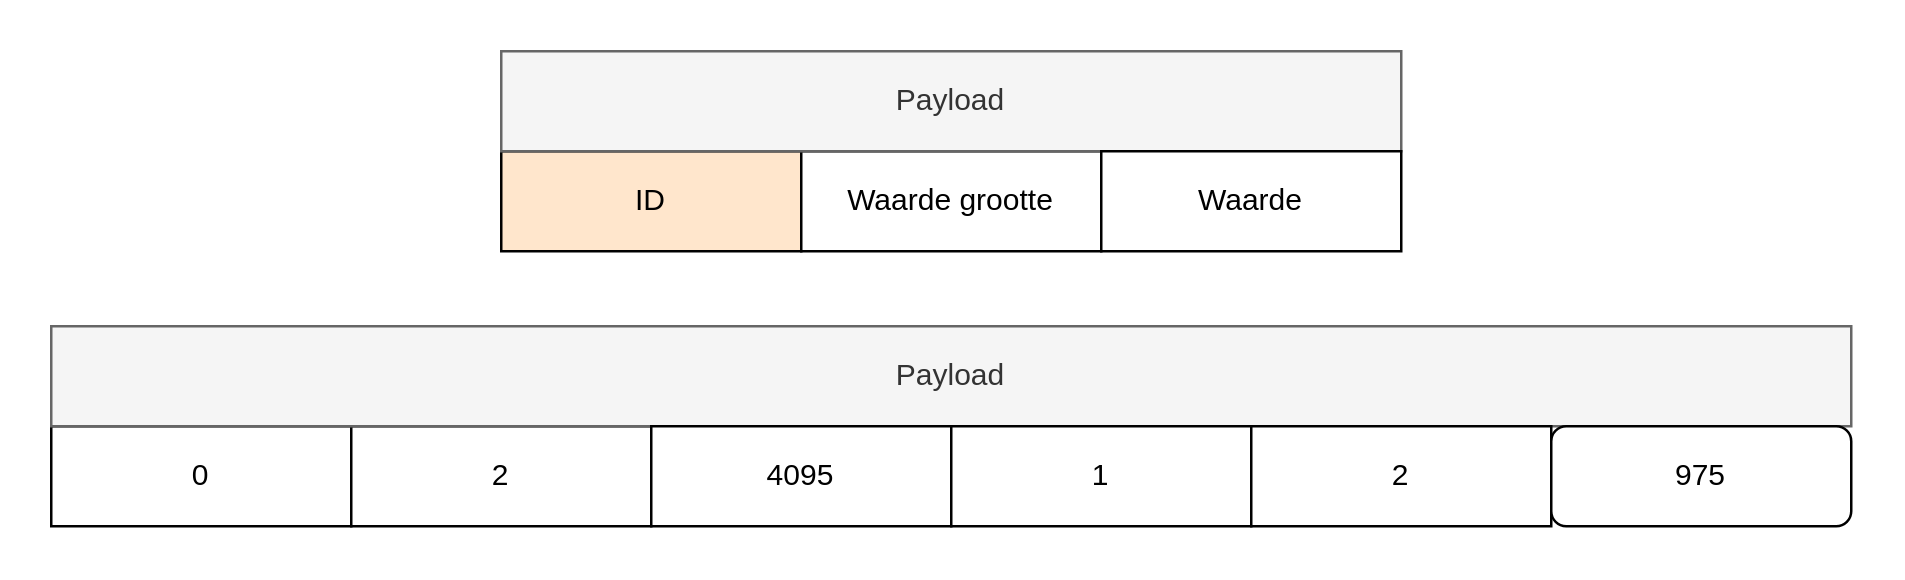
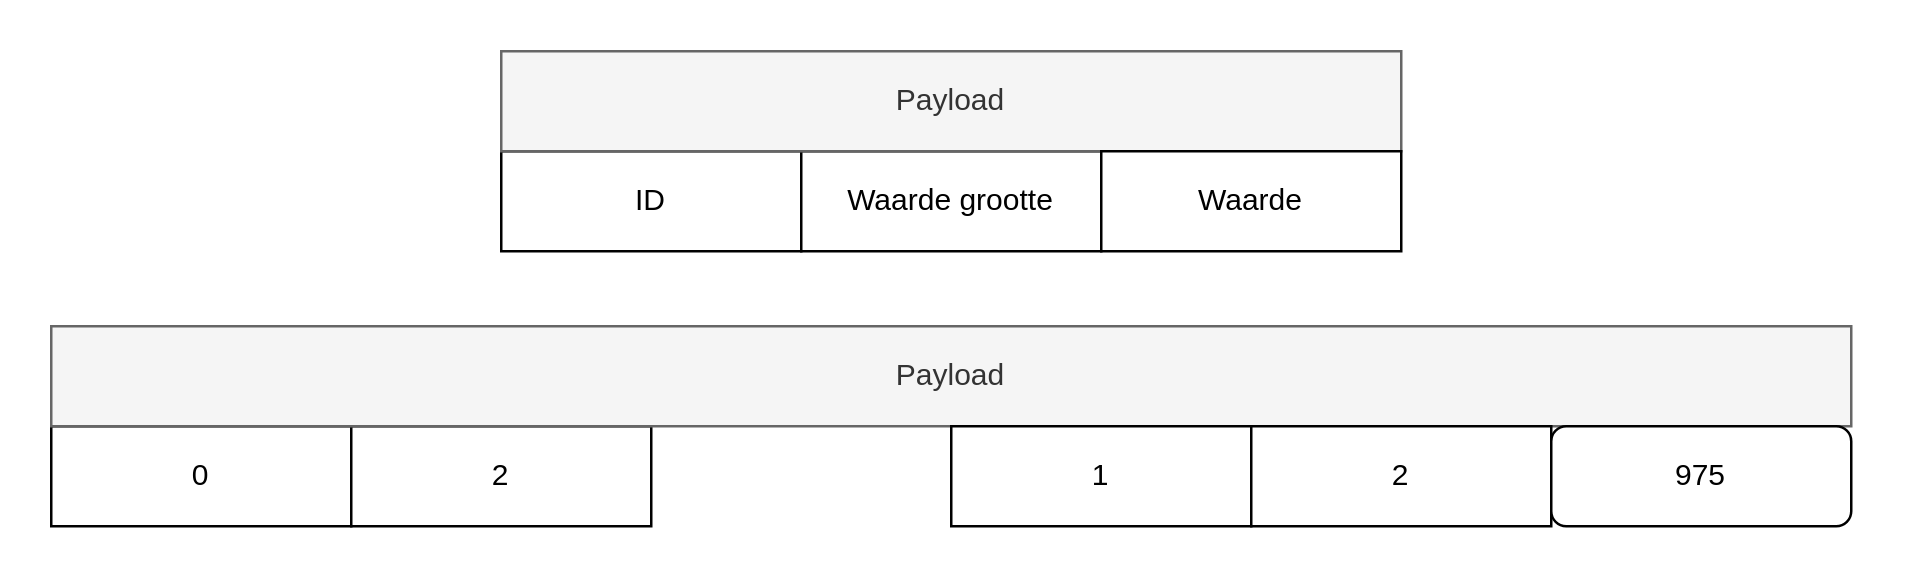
  <mxCell id="0" />
  <mxCell id="1" parent="0" />
- <mxCell id="2" value="ID" style="rounded=0;whiteSpace=wrap;html=1;fillColor=#ffe6cc;" vertex="1" parent="1"><mxGeometry x="200" y="60" width="120" height="40" as="geometry" /></mxCell>
+ <mxCell id="2" value="ID" style="rounded=0;whiteSpace=wrap;html=1;" vertex="1" parent="1"><mxGeometry x="200" y="60" width="120" height="40" as="geometry" /></mxCell>
  <mxCell id="3" value="Waarde grootte" style="rounded=0;whiteSpace=wrap;html=1;" vertex="1" parent="1"><mxGeometry x="320" y="60" width="120" height="40" as="geometry" /></mxCell>
  <mxCell id="4" value="Payload" style="rounded=0;whiteSpace=wrap;html=1;fillColor=#f5f5f5;strokeColor=#666666;fontColor=#333333;" vertex="1" parent="1"><mxGeometry x="200" y="20" width="360" height="40" as="geometry" /></mxCell>
  <mxCell id="5" value="Waarde" style="rounded=0;whiteSpace=wrap;html=1;" vertex="1" parent="1"><mxGeometry x="440" y="60" width="120" height="40" as="geometry" /></mxCell>
  <mxCell id="6" value="0" style="rounded=0;whiteSpace=wrap;html=1;" vertex="1" parent="1"><mxGeometry x="20" y="170" width="120" height="40" as="geometry" /></mxCell>
  <mxCell id="7" value="2" style="rounded=0;whiteSpace=wrap;html=1;" vertex="1" parent="1"><mxGeometry x="140" y="170" width="120" height="40" as="geometry" /></mxCell>
  <mxCell id="8" value="Payload" style="rounded=0;whiteSpace=wrap;html=1;fillColor=#f5f5f5;strokeColor=#666666;fontColor=#333333;" vertex="1" parent="1"><mxGeometry x="20" y="130" width="720" height="40" as="geometry" /></mxCell>
- <mxCell id="9" value="4095" style="rounded=0;whiteSpace=wrap;html=1;" vertex="1" parent="1"><mxGeometry x="260" y="170" width="120" height="40" as="geometry" /></mxCell>
  <mxCell id="10" value="1" style="rounded=0;whiteSpace=wrap;html=1;" vertex="1" parent="1"><mxGeometry x="380" y="170" width="120" height="40" as="geometry" /></mxCell>
  <mxCell id="11" value="2" style="rounded=0;whiteSpace=wrap;html=1;" vertex="1" parent="1"><mxGeometry x="500" y="170" width="120" height="40" as="geometry" /></mxCell>
  <mxCell id="12" value="975" style="whiteSpace=wrap;html=1;rounded=1;" vertex="1" parent="1"><mxGeometry x="620" y="170" width="120" height="40" as="geometry" /></mxCell>
